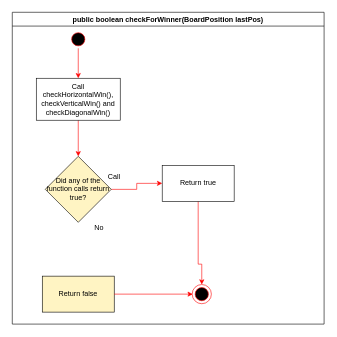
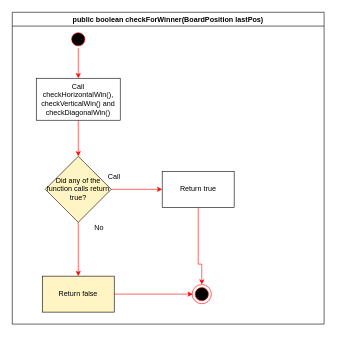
  <mxCell id="0" />
  <mxCell id="1" parent="0" />
  <mxCell id="2" value="public boolean checkForWinner(BoardPosition lastPos)" style="swimlane;whiteSpace=wrap" parent="1" vertex="1"><mxGeometry x="20" y="20" width="520" height="520" as="geometry"><mxRectangle x="530" y="40" width="300" height="23" as="alternateBounds" /></mxGeometry></mxCell>
  <mxCell id="3" value="" style="edgeStyle=orthogonalEdgeStyle;rounded=0;orthogonalLoop=1;jettySize=auto;html=1;strokeColor=#FF0000;" edge="1" parent="2" source="4" target="6"><mxGeometry relative="1" as="geometry" /></mxCell>
  <mxCell id="4" value="" style="ellipse;shape=startState;fillColor=#000000;strokeColor=#ff0000;" parent="2" vertex="1"><mxGeometry x="95" y="30" width="30" height="30" as="geometry" /></mxCell>
  <mxCell id="5" value="" style="edgeStyle=orthogonalEdgeStyle;rounded=0;orthogonalLoop=1;jettySize=auto;html=1;strokeColor=#FF0000;" edge="1" parent="2" source="6" target="9"><mxGeometry relative="1" as="geometry" /></mxCell>
  <mxCell id="6" value="Call checkHorizontalWin(), checkVerticalWin() and checkDiagonalWin()" style="rounded=0;whiteSpace=wrap;html=1;" vertex="1" parent="2"><mxGeometry x="40" y="110" width="140" height="70" as="geometry" /></mxCell>
  <mxCell id="7" value="" style="edgeStyle=orthogonalEdgeStyle;rounded=0;orthogonalLoop=1;jettySize=auto;html=1;entryX=0;entryY=0.5;entryDx=0;entryDy=0;strokeColor=#FF0000;" edge="1" parent="2" source="9" target="11"><mxGeometry relative="1" as="geometry"><mxPoint x="245" y="295.25" as="targetPoint" /></mxGeometry></mxCell>
+ <mxCell id="8" value="" style="edgeStyle=orthogonalEdgeStyle;rounded=0;orthogonalLoop=1;jettySize=auto;html=1;entryX=0.5;entryY=0;entryDx=0;entryDy=0;strokeColor=#FF0000;" edge="1" parent="2" source="9" target="12"><mxGeometry relative="1" as="geometry"><mxPoint x="110" y="430.25" as="targetPoint" /></mxGeometry></mxCell>
  <mxCell id="9" value="Did any of the function calls return true?" style="rhombus;whiteSpace=wrap;html=1;fillColor=#FFF4C3;" vertex="1" parent="2"><mxGeometry x="55" y="240.25" width="110" height="110" as="geometry" /></mxCell>
  <mxCell id="10" value="" style="edgeStyle=orthogonalEdgeStyle;rounded=0;orthogonalLoop=1;jettySize=auto;html=1;strokeColor=#FF0000;entryX=0.5;entryY=0;entryDx=0;entryDy=0;exitX=0.5;exitY=1;exitDx=0;exitDy=0;" edge="1" parent="2" source="11" target="17"><mxGeometry relative="1" as="geometry"><mxPoint x="310" y="405.25" as="targetPoint" /><Array as="points"><mxPoint x="310" y="420" /><mxPoint x="316" y="420" /></Array></mxGeometry></mxCell>
- <mxCell id="11" value="Return true" style="rounded=0;whiteSpace=wrap;html=1;" vertex="1" parent="2"><mxGeometry x="250" y="255.25" width="120" height="60" as="geometry" /></mxCell>
+ <mxCell id="11" value="Return true" style="rounded=0;whiteSpace=wrap;html=1;" vertex="1" parent="2"><mxGeometry x="250" y="265.25" width="120" height="60" as="geometry" /></mxCell>
  <mxCell id="12" value="Return false" style="rounded=0;whiteSpace=wrap;html=1;fillColor=#fff4c3;" vertex="1" parent="2"><mxGeometry x="50" y="440" width="120" height="60" as="geometry" /></mxCell>
  <mxCell id="13" value="Call" style="text;html=1;strokeColor=none;fillColor=none;align=center;verticalAlign=middle;whiteSpace=wrap;rounded=0;" vertex="1" parent="2"><mxGeometry x="150" y="265.25" width="40" height="20" as="geometry" /></mxCell>
  <mxCell id="14" value="No" style="text;html=1;strokeColor=none;fillColor=none;align=center;verticalAlign=middle;whiteSpace=wrap;rounded=0;" vertex="1" parent="2"><mxGeometry x="125" y="350" width="40" height="20" as="geometry" /></mxCell>
  <mxCell id="15" value="" style="edgeStyle=orthogonalEdgeStyle;rounded=0;orthogonalLoop=1;jettySize=auto;html=1;strokeColor=#FF0000;exitX=1;exitY=0.5;exitDx=0;exitDy=0;" parent="2" target="18" edge="1" source="12"><mxGeometry relative="1" as="geometry"><mxPoint x="250" y="470" as="sourcePoint" /></mxGeometry></mxCell>
  <mxCell id="16" value="" style="group" parent="2" vertex="1" connectable="0"><mxGeometry x="300" y="454" width="32" height="32" as="geometry" /></mxCell>
  <mxCell id="17" value="" style="ellipse;whiteSpace=wrap;html=1;aspect=fixed;fillColor=#ffffff;strokeColor=#FF0000;" parent="16" vertex="1"><mxGeometry width="32" height="32" as="geometry" /></mxCell>
  <mxCell id="18" value="" style="ellipse;shape=startState;fillColor=#000000;strokeColor=#ff0000;" parent="16" vertex="1"><mxGeometry x="1" y="1" width="30" height="30" as="geometry" /></mxCell>
